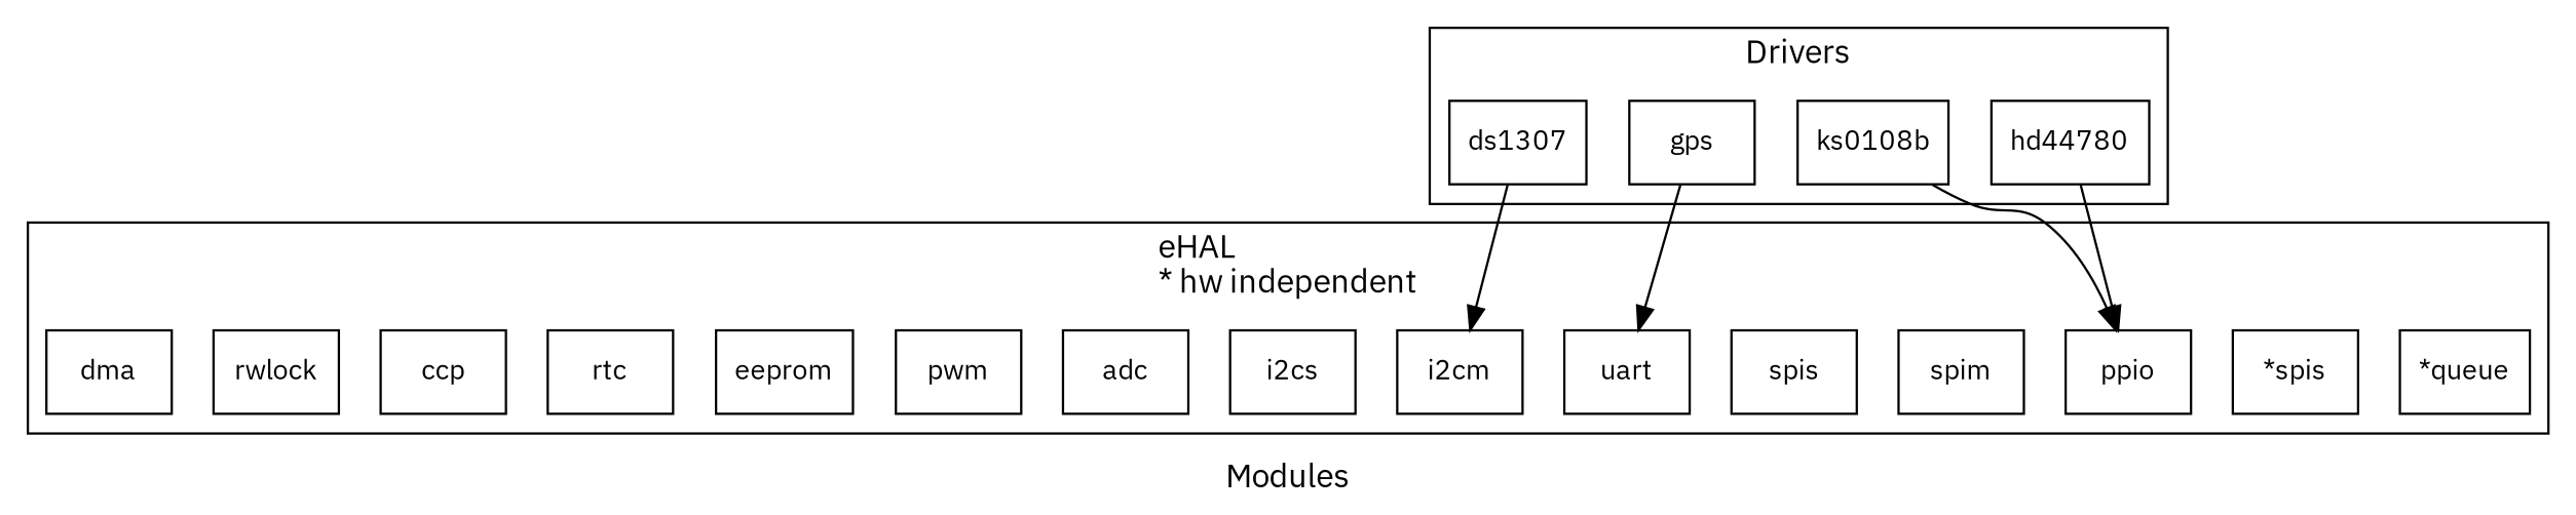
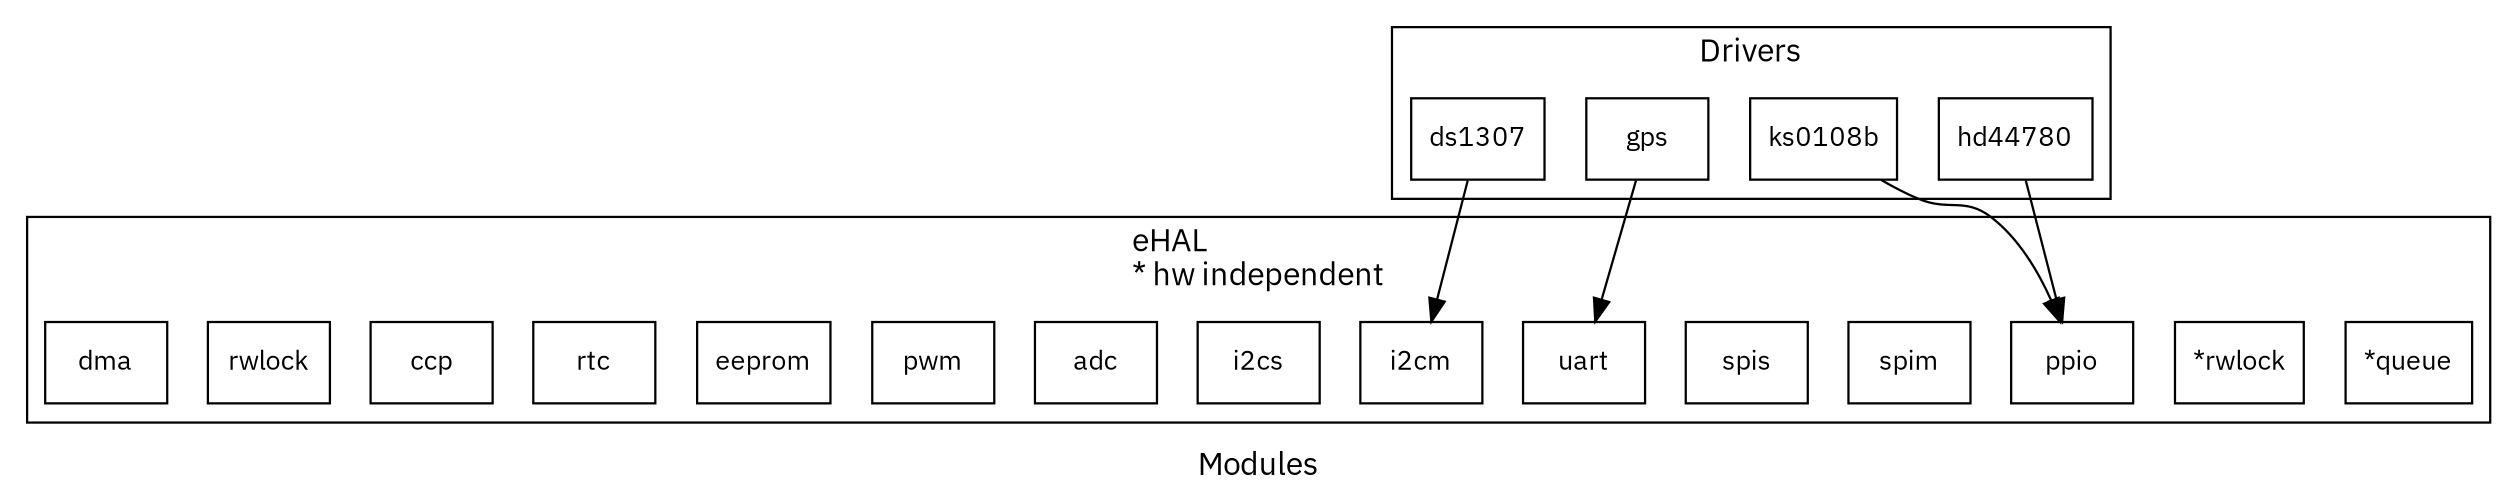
  digraph {
    fontname="IBM Plex Sans"
    label=Modules
    node [fontname="IBM Plex Sans" fontsize=12 shape=record]
    edge [fontname="IBM Plex Sans" fontsize=8]
    n1 [label="*queue"]
-   n2 [label="*spis"]
+   n2 [label="*rwlock"]
    ppio
    spim
    spis
    uart
    i2cm
    i2cs
    adc
    pwm
    eeprom
    rtc
    ccp
    n14 [label=rwlock]
    dma
    hd44780
    ks0108b
    ds1307
    gps
    subgraph cluster_1 {
      label="eHAL\l* hw independent"
      n1
      n2
      ppio
      spim
      spis
      uart
      i2cm
      i2cs
      adc
      pwm
      eeprom
      rtc
      ccp
      n14
      dma
    }
    subgraph cluster_2 {
      label=Drivers
      hd44780
      ks0108b
      ds1307
      gps
    }
    hd44780 -> ppio
    ks0108b -> ppio
    ds1307 -> i2cm
    gps -> uart
  }
